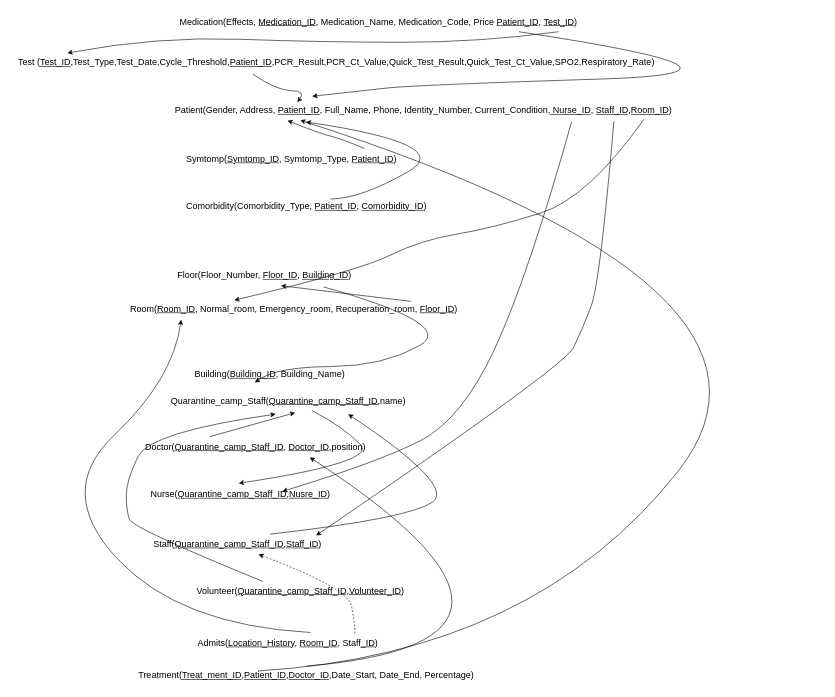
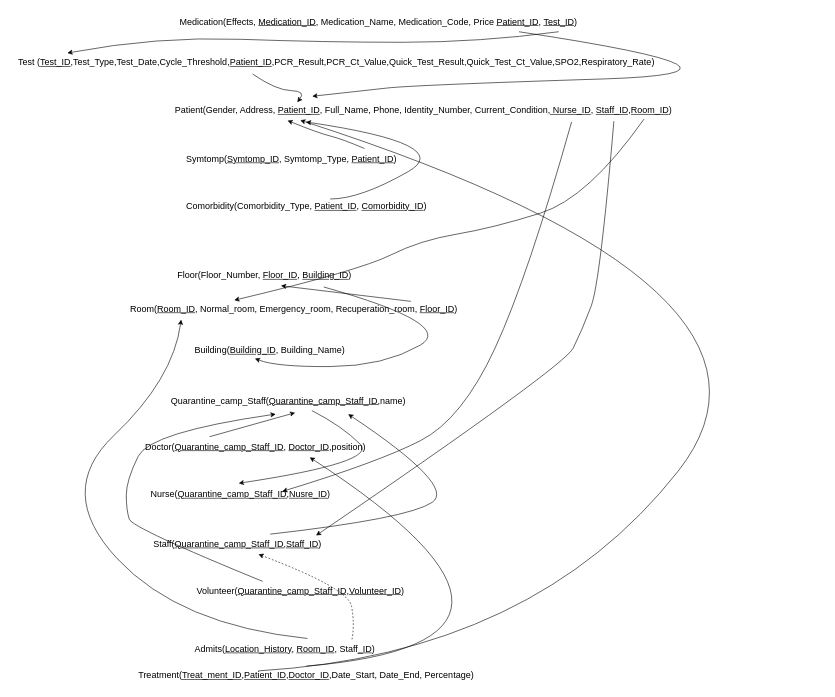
  <mxCell id="0" />
  <mxCell id="1" parent="0" />
  <mxCell id="2" value="Patient(Gender, Address, &lt;u style=&quot;font-size: 15px;&quot;&gt;Patient_ID&lt;/u&gt;, Full_Name, Phone, Identity_Number, Current_Condition&lt;u style=&quot;font-size: 15px;&quot;&gt;, Nurse_ID&lt;/u&gt;, &lt;u style=&quot;font-size: 15px;&quot;&gt;Staff_ID,Room_ID&lt;/u&gt;)" style="text;html=1;align=center;verticalAlign=middle;resizable=0;points=[];autosize=1;strokeColor=none;fillColor=none;fontSize=15;" parent="1" vertex="1"><mxGeometry x="280" y="168.25" width="850" height="30" as="geometry" /></mxCell>
  <mxCell id="3" value="Symtomp(&lt;u style=&quot;font-size: 15px;&quot;&gt;Symtomp_ID&lt;/u&gt;, Symtomp_Type, &lt;u style=&quot;font-size: 15px;&quot;&gt;Patient_ID&lt;/u&gt;)" style="text;html=1;align=center;verticalAlign=middle;resizable=0;points=[];autosize=1;strokeColor=none;fillColor=none;fontSize=15;" parent="1" vertex="1"><mxGeometry x="300" y="249.25" width="370" height="30" as="geometry" /></mxCell>
  <mxCell id="4" value="Comorbidity(Comorbidity_Type, &lt;u style=&quot;font-size: 15px;&quot;&gt;Patient_ID&lt;/u&gt;, &lt;u style=&quot;font-size: 15px;&quot;&gt;Comorbidity_ID&lt;/u&gt;)" style="text;html=1;align=center;verticalAlign=middle;resizable=0;points=[];autosize=1;strokeColor=none;fillColor=none;fontSize=15;" parent="1" vertex="1"><mxGeometry x="300" y="327.5" width="420" height="30" as="geometry" /></mxCell>
  <mxCell id="5" value="Floor(Floor_Number, &lt;u style=&quot;font-size: 15px;&quot;&gt;Floor_ID&lt;/u&gt;, &lt;u style=&quot;font-size: 15px;&quot;&gt;Building_ID&lt;/u&gt;)" style="text;html=1;align=center;verticalAlign=middle;resizable=0;points=[];autosize=1;strokeColor=none;fillColor=none;fontSize=15;" parent="1" vertex="1"><mxGeometry x="285" y="442.5" width="310" height="30" as="geometry" /></mxCell>
- <mxCell id="6" value="Building(&lt;u style=&quot;font-size: 15px;&quot;&gt;Building_ID&lt;/u&gt;, Building_Name)" style="text;html=1;align=center;verticalAlign=middle;resizable=0;points=[];autosize=1;strokeColor=none;fillColor=none;fontSize=15;" parent="1" vertex="1"><mxGeometry x="314" y="608.25" width="270" height="30" as="geometry" /></mxCell>
+ <mxCell id="6" value="Building(&lt;u style=&quot;font-size: 15px;&quot;&gt;Building_ID&lt;/u&gt;, Building_Name)" style="text;html=1;align=center;verticalAlign=middle;resizable=0;points=[];autosize=1;strokeColor=none;fillColor=none;fontSize=15;" parent="1" vertex="1"><mxGeometry x="314" y="568.25" width="270" height="30" as="geometry" /></mxCell>
  <mxCell id="7" value="Quarantine_camp_Staff(&lt;u&gt;Quarantine_camp_Staff_ID,&lt;/u&gt;&lt;span style=&quot;font-size: 15px;&quot;&gt;name&lt;/span&gt;)" style="text;html=1;align=center;verticalAlign=middle;resizable=0;points=[];autosize=1;strokeColor=none;fillColor=none;fontSize=15;" parent="1" vertex="1"><mxGeometry x="275" y="652.41" width="410" height="30" as="geometry" /></mxCell>
  <mxCell id="8" value="Test (&lt;u&gt;Test_ID&lt;/u&gt;,Test_Type,Test_Date,Cycle_Threshold,&lt;u&gt;Patient_ID&lt;/u&gt;,PCR_Result,PCR_Ct_Value,Quick_Test_Result,Quick_Test_Ct_Value,SPO2,Respiratory_Rate)" style="text;html=1;align=center;verticalAlign=middle;resizable=0;points=[];autosize=1;strokeColor=none;fillColor=none;fontSize=15;" parent="1" vertex="1"><mxGeometry x="20" y="88.25" width="1080" height="30" as="geometry" /></mxCell>
  <mxCell id="9" value="Medication(Effects,&amp;nbsp;&lt;u style=&quot;border-color: var(--border-color); font-size: 15px;&quot;&gt;Medication_ID&lt;/u&gt;&lt;span style=&quot;font-size: 15px;&quot;&gt;, Medication_Name, Medication_Code, Price&amp;nbsp;&lt;/span&gt;&lt;u style=&quot;border-color: var(--border-color); font-size: 15px;&quot;&gt;Patient_ID&lt;/u&gt;&lt;span style=&quot;font-size: 15px;&quot;&gt;,&amp;nbsp;&lt;/span&gt;&lt;u style=&quot;border-color: var(--border-color); font-size: 15px;&quot;&gt;Test_ID&lt;/u&gt;&lt;span style=&quot;font-size: 15px;&quot;&gt;)&lt;/span&gt;" style="text;html=1;align=center;verticalAlign=middle;resizable=0;points=[];autosize=1;strokeColor=none;fillColor=none;fontSize=15;" parent="1" vertex="1"><mxGeometry x="285" y="20" width="690" height="30" as="geometry" /></mxCell>
  <mxCell id="10" value="" style="curved=1;endArrow=classic;html=1;rounded=0;exitX=0.84;exitY=1.081;exitDx=0;exitDy=0;exitPerimeter=0;fontSize=15;" parent="1" source="9" edge="1"><mxGeometry width="50" height="50" relative="1" as="geometry"><mxPoint x="672.512" y="-38.75" as="sourcePoint" /><mxPoint x="520" y="160" as="targetPoint" /><Array as="points"><mxPoint x="1320" y="121" /><mxPoint x="690" y="141.25" /><mxPoint x="600" y="151.25" /></Array></mxGeometry></mxCell>
  <mxCell id="11" value="" style="curved=1;endArrow=classic;html=1;rounded=0;fontSize=15;entryX=0.253;entryY=0.054;entryDx=0;entryDy=0;entryPerimeter=0;exitX=0.371;exitY=1.158;exitDx=0;exitDy=0;exitPerimeter=0;" parent="1" source="8" target="2" edge="1"><mxGeometry width="50" height="50" relative="1" as="geometry"><mxPoint x="544" y="118" as="sourcePoint" /><mxPoint x="510" y="161.25" as="targetPoint" /><Array as="points"><mxPoint x="460" y="150" /><mxPoint x="510" y="151.25" /></Array></mxGeometry></mxCell>
  <mxCell id="12" value="" style="curved=1;endArrow=classic;html=1;rounded=0;exitX=0.936;exitY=1.081;exitDx=0;exitDy=0;exitPerimeter=0;fontSize=15;entryX=0.085;entryY=-0.008;entryDx=0;entryDy=0;entryPerimeter=0;" parent="1" source="9" target="8" edge="1"><mxGeometry width="50" height="50" relative="1" as="geometry"><mxPoint x="800" y="131.25" as="sourcePoint" /><mxPoint x="600" y="90" as="targetPoint" /><Array as="points"><mxPoint x="800" y="70" /><mxPoint x="540" y="70" /><mxPoint x="260" y="60" /></Array></mxGeometry></mxCell>
  <mxCell id="13" value="" style="curved=1;endArrow=classic;html=1;rounded=0;exitX=0.83;exitY=-0.073;exitDx=0;exitDy=0;exitPerimeter=0;fontSize=15;entryX=0.234;entryY=1.074;entryDx=0;entryDy=0;entryPerimeter=0;" parent="1" source="3" target="2" edge="1"><mxGeometry width="50" height="50" relative="1" as="geometry"><mxPoint x="530" y="271.25" as="sourcePoint" /><mxPoint x="530" y="201.25" as="targetPoint" /><Array as="points"><mxPoint x="570" y="231.25" /><mxPoint x="530" y="221.25" /></Array></mxGeometry></mxCell>
  <mxCell id="14" value="" style="curved=1;endArrow=classic;html=1;rounded=0;fontSize=15;entryX=0.27;entryY=1.152;entryDx=0;entryDy=0;entryPerimeter=0;" parent="1" target="2" edge="1"><mxGeometry width="50" height="50" relative="1" as="geometry"><mxPoint x="550" y="331.25" as="sourcePoint" /><mxPoint x="550" y="201.25" as="targetPoint" /><Array as="points"><mxPoint x="600" y="331.25" /><mxPoint x="760" y="240" /></Array></mxGeometry></mxCell>
  <mxCell id="15" value="" style="curved=1;endArrow=classic;html=1;rounded=0;entryX=0.409;entryY=0.966;entryDx=0;entryDy=0;entryPerimeter=0;exitX=0.82;exitY=1.182;exitDx=0;exitDy=0;exitPerimeter=0;fontSize=15;" parent="1" source="5" target="6" edge="1"><mxGeometry width="50" height="50" relative="1" as="geometry"><mxPoint x="400" y="661.25" as="sourcePoint" /><mxPoint x="450" y="611.25" as="targetPoint" /><Array as="points"><mxPoint x="760" y="540" /><mxPoint x="640" y="610" /><mxPoint x="460" y="611.25" /></Array></mxGeometry></mxCell>
  <mxCell id="16" value="" style="curved=1;endArrow=classic;html=1;rounded=0;entryX=0.59;entryY=1.112;entryDx=0;entryDy=0;entryPerimeter=0;exitX=0.843;exitY=0.089;exitDx=0;exitDy=0;exitPerimeter=0;fontSize=15;" parent="1" source="23" target="5" edge="1"><mxGeometry width="50" height="50" relative="1" as="geometry"><mxPoint x="537.76" y="486.274" as="sourcePoint" /><mxPoint x="620" y="511.25" as="targetPoint" /><Array as="points" /></mxGeometry></mxCell>
  <mxCell id="17" value="" style="curved=1;endArrow=classic;html=1;rounded=0;fontSize=15;exitX=0.791;exitY=1.152;exitDx=0;exitDy=0;exitPerimeter=0;" parent="1" source="2" edge="1"><mxGeometry width="50" height="50" relative="1" as="geometry"><mxPoint x="940" y="220" as="sourcePoint" /><mxPoint x="470" y="818.75" as="targetPoint" /><Array as="points"><mxPoint x="880" y="460" /><mxPoint x="770" y="698.75" /><mxPoint x="630" y="770" /></Array></mxGeometry></mxCell>
  <mxCell id="18" value="Doctor(&lt;u style=&quot;border-color: var(--border-color);&quot;&gt;Quarantine_camp_Staff_ID&lt;/u&gt;, &lt;u&gt;Doctor_ID&lt;/u&gt;,&lt;span style=&quot;font-size: 15px;&quot;&gt;position&lt;/span&gt;)" style="text;html=1;align=center;verticalAlign=middle;resizable=0;points=[];autosize=1;strokeColor=none;fillColor=none;fontSize=15;" parent="1" vertex="1"><mxGeometry x="230" y="729.25" width="390" height="30" as="geometry" /></mxCell>
  <mxCell id="19" value="Nurse(&lt;u style=&quot;border-color: var(--border-color);&quot;&gt;Quarantine_camp_Staff_ID,Nusre_ID)&lt;/u&gt;" style="text;html=1;align=center;verticalAlign=middle;resizable=0;points=[];autosize=1;strokeColor=none;fillColor=none;fontSize=15;" parent="1" vertex="1"><mxGeometry x="240" y="808.25" width="320" height="30" as="geometry" /></mxCell>
  <mxCell id="20" value="Staff(&lt;u style=&quot;border-color: var(--border-color);&quot;&gt;Quarantine_camp_Staff_ID,Staff_ID&lt;/u&gt;)" style="text;html=1;align=center;verticalAlign=middle;resizable=0;points=[];autosize=1;strokeColor=none;fillColor=none;fontSize=15;" parent="1" vertex="1"><mxGeometry x="245" y="891.25" width="300" height="30" as="geometry" /></mxCell>
  <mxCell id="21" value="Volunteer(&lt;u style=&quot;border-color: var(--border-color);&quot;&gt;Quarantine_camp_Staff_ID,Volunteer_ID&lt;/u&gt;)" style="text;html=1;align=center;verticalAlign=middle;resizable=0;points=[];autosize=1;strokeColor=none;fillColor=none;fontSize=15;" parent="1" vertex="1"><mxGeometry x="315" y="968.75" width="370" height="30" as="geometry" /></mxCell>
  <mxCell id="22" value="" style="curved=1;endArrow=classic;html=1;rounded=0;exitX=0.874;exitY=1.113;exitDx=0;exitDy=0;exitPerimeter=0;entryX=0.938;entryY=0.033;entryDx=0;entryDy=0;entryPerimeter=0;fontSize=15;" parent="1" source="2" target="20" edge="1"><mxGeometry width="50" height="50" relative="1" as="geometry"><mxPoint x="940" y="461.25" as="sourcePoint" /><mxPoint x="990" y="411.25" as="targetPoint" /><Array as="points"><mxPoint x="1000" y="470" /><mxPoint x="970" y="550" /><mxPoint x="940" y="610" /></Array></mxGeometry></mxCell>
  <mxCell id="23" value="Room(&lt;u style=&quot;font-size: 15px;&quot;&gt;Room_ID&lt;/u&gt;,&amp;nbsp;Normal_room,&amp;nbsp;Emergency_room,&amp;nbsp;Recuperation_room, &lt;u style=&quot;font-size: 15px;&quot;&gt;Floor_ID&lt;/u&gt;)" style="text;html=1;align=center;verticalAlign=middle;resizable=0;points=[];autosize=1;strokeColor=none;fillColor=none;fontSize=15;" parent="1" vertex="1"><mxGeometry x="204" y="499.25" width="570" height="30" as="geometry" /></mxCell>
- <mxCell id="24" value="Admits(&lt;u style=&quot;font-size: 15px;&quot;&gt;Location_History&lt;/u&gt;, &lt;u style=&quot;font-size: 15px;&quot;&gt;Room_ID&lt;/u&gt;, Staff&lt;u style=&quot;font-size: 15px;&quot;&gt;_ID&lt;/u&gt;)" style="text;html=1;align=center;verticalAlign=middle;resizable=0;points=[];autosize=1;strokeColor=none;fillColor=none;fontSize=15;" parent="1" vertex="1"><mxGeometry x="319" y="1056" width="320" height="30" as="geometry" /></mxCell>
+ <mxCell id="24" value="Admits(&lt;u style=&quot;font-size: 15px;&quot;&gt;Location_History&lt;/u&gt;, &lt;u style=&quot;font-size: 15px;&quot;&gt;Room_ID&lt;/u&gt;, Staff&lt;u style=&quot;font-size: 15px;&quot;&gt;_ID&lt;/u&gt;)" style="text;html=1;align=center;verticalAlign=middle;resizable=0;points=[];autosize=1;strokeColor=none;fillColor=none;fontSize=15;" parent="1" vertex="1"><mxGeometry x="314" y="1066" width="320" height="30" as="geometry" /></mxCell>
  <mxCell id="25" value="" style="curved=1;endArrow=classic;html=1;rounded=0;entryX=0.618;entryY=1.082;entryDx=0;entryDy=0;entryPerimeter=0;exitX=0.851;exitY=-0.019;exitDx=0;exitDy=0;exitPerimeter=0;fontSize=15;dashed=1;" parent="1" source="24" target="20" edge="1"><mxGeometry width="50" height="50" relative="1" as="geometry"><mxPoint x="529" y="1048" as="sourcePoint" /><mxPoint x="426" y="1013" as="targetPoint" /><Array as="points"><mxPoint x="591" y="1040" /><mxPoint x="580" y="980" /></Array></mxGeometry></mxCell>
  <mxCell id="26" value="" style="curved=1;endArrow=classic;html=1;rounded=0;entryX=0.171;entryY=1.105;entryDx=0;entryDy=0;entryPerimeter=0;fontSize=15;exitX=0.619;exitY=-0.067;exitDx=0;exitDy=0;exitPerimeter=0;" parent="1" source="24" target="23" edge="1"><mxGeometry width="50" height="50" relative="1" as="geometry"><mxPoint x="520.68" y="1058.8" as="sourcePoint" /><mxPoint x="396.62" y="537" as="targetPoint" /><Array as="points"><mxPoint x="298" y="1041.87" /><mxPoint x="91" y="819" /><mxPoint x="288" y="631.87" /></Array></mxGeometry></mxCell>
  <mxCell id="27" value="" style="curved=1;endArrow=classic;html=1;rounded=0;exitX=0.933;exitY=0.996;exitDx=0;exitDy=0;exitPerimeter=0;fontSize=15;" parent="1" source="2" edge="1"><mxGeometry width="50" height="50" relative="1" as="geometry"><mxPoint x="1089.03" y="212.18" as="sourcePoint" /><mxPoint x="390" y="500" as="targetPoint" /><Array as="points"><mxPoint x="980" y="330" /><mxPoint x="820" y="380" /><mxPoint x="700" y="400" /><mxPoint x="600" y="450" /></Array></mxGeometry></mxCell>
  <mxCell id="28" value="" style="endArrow=none;html=1;rounded=0;exitX=0.528;exitY=1.171;exitDx=0;exitDy=0;exitPerimeter=0;entryX=0.305;entryY=-0.057;entryDx=0;entryDy=0;entryPerimeter=0;endFill=0;startArrow=classic;startFill=1;" parent="1" source="7" target="18" edge="1"><mxGeometry width="50" height="50" relative="1" as="geometry"><mxPoint x="830" y="830" as="sourcePoint" /><mxPoint x="350" y="780" as="targetPoint" /></mxGeometry></mxCell>
  <mxCell id="29" value="" style="endArrow=classic;html=1;entryX=0.492;entryY=-0.102;entryDx=0;entryDy=0;entryPerimeter=0;exitX=0.596;exitY=1.053;exitDx=0;exitDy=0;exitPerimeter=0;curved=1;" parent="1" source="7" target="19" edge="1"><mxGeometry width="50" height="50" relative="1" as="geometry"><mxPoint x="510" y="700" as="sourcePoint" /><mxPoint x="373" y="738" as="targetPoint" /><Array as="points"><mxPoint x="570" y="710" /><mxPoint x="630" y="770" /></Array></mxGeometry></mxCell>
  <mxCell id="30" value="" style="endArrow=none;html=1;curved=1;startArrow=classic;startFill=1;endFill=0;" parent="1" edge="1"><mxGeometry width="50" height="50" relative="1" as="geometry"><mxPoint x="580" y="690" as="sourcePoint" /><mxPoint x="450" y="890" as="targetPoint" /><Array as="points"><mxPoint x="760" y="810" /><mxPoint x="680" y="864" /></Array></mxGeometry></mxCell>
  <mxCell id="31" value="" style="endArrow=none;html=1;curved=1;entryX=0.331;entryY=-0.001;entryDx=0;entryDy=0;entryPerimeter=0;endFill=0;startArrow=classic;startFill=1;exitX=0.449;exitY=1.249;exitDx=0;exitDy=0;exitPerimeter=0;" parent="1" source="7" target="21" edge="1"><mxGeometry width="50" height="50" relative="1" as="geometry"><mxPoint x="420" y="690" as="sourcePoint" /><mxPoint x="70" y="882.41" as="targetPoint" /><Array as="points"><mxPoint x="250" y="720" /><mxPoint x="210" y="800" /><mxPoint x="210" y="850" /><mxPoint x="220" y="880" /></Array></mxGeometry></mxCell>
  <mxCell id="32" value="&lt;font style=&quot;font-size: 15px;&quot;&gt;Treatment(&lt;font style=&quot;font-size: 15px;&quot;&gt;&lt;u&gt;Treat_ment_ID&lt;/u&gt;,&lt;u&gt;Patient_ID&lt;/u&gt;,&lt;u&gt;Doctor_ID&lt;/u&gt;&lt;/font&gt;,Date_Start, Date_End, Percentage)&lt;/font&gt;" style="text;html=1;strokeColor=none;fillColor=none;align=center;verticalAlign=middle;whiteSpace=wrap;rounded=0;" parent="1" vertex="1"><mxGeometry x="172" y="1110" width="676" height="30" as="geometry" /></mxCell>
  <mxCell id="33" value="" style="endArrow=classic;html=1;exitX=0.5;exitY=0;exitDx=0;exitDy=0;entryX=0.733;entryY=1.092;entryDx=0;entryDy=0;entryPerimeter=0;curved=1;" parent="1" source="32" target="18" edge="1"><mxGeometry width="50" height="50" relative="1" as="geometry"><mxPoint x="830" y="1008.75" as="sourcePoint" /><mxPoint x="880" y="958.75" as="targetPoint" /><Array as="points"><mxPoint x="990" y="1070" /></Array></mxGeometry></mxCell>
  <mxCell id="34" value="" style="endArrow=classic;html=1;exitX=0.5;exitY=0;exitDx=0;exitDy=0;curved=1;" parent="1" edge="1"><mxGeometry width="50" height="50" relative="1" as="geometry"><mxPoint x="430" y="1118" as="sourcePoint" /><mxPoint x="500" y="200" as="targetPoint" /><Array as="points"><mxPoint x="890" y="1090" /><mxPoint x="1370" y="480" /></Array></mxGeometry></mxCell>
